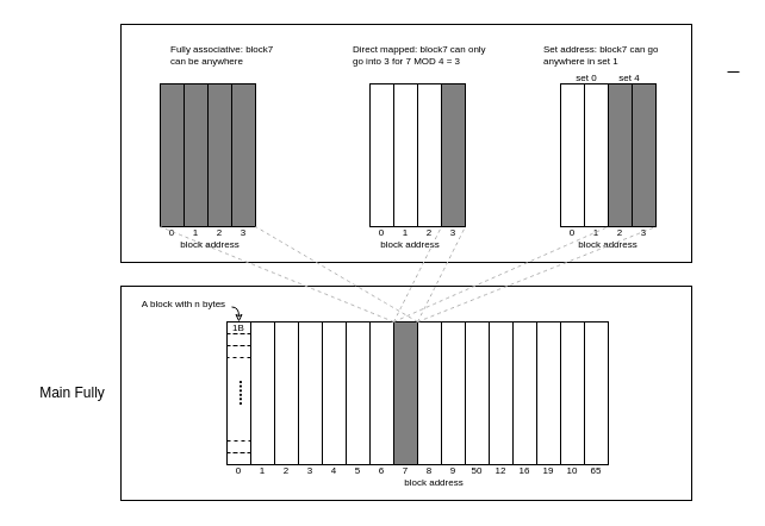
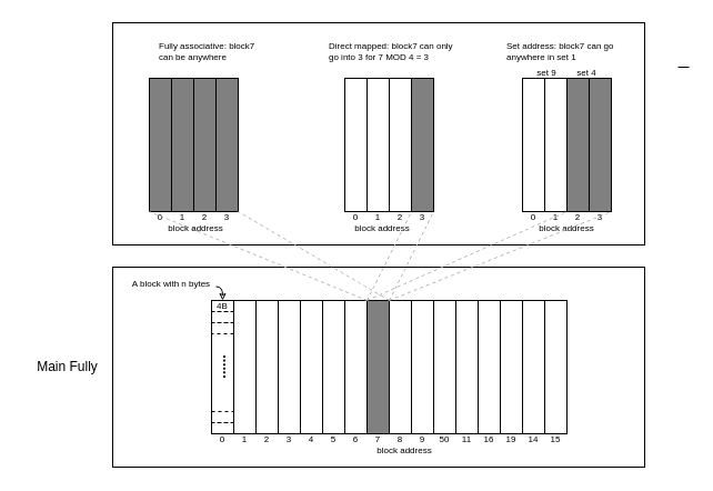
  <mxCell id="0" />
  <mxCell id="1" parent="0" />
  <mxCell id="2" value="" style="rounded=0;whiteSpace=wrap;html=1;" vertex="1" parent="1"><mxGeometry x="101" y="240" width="479" height="180" as="geometry" /></mxCell>
  <mxCell id="3" value="" style="rounded=0;whiteSpace=wrap;html=1;" vertex="1" parent="1"><mxGeometry x="101" y="20" width="479" height="200" as="geometry" /></mxCell>
  <mxCell id="4" value="" style="rounded=0;whiteSpace=wrap;html=1;fillColor=none;strokeColor=#000000;fillStyle=auto;strokeWidth=1;horizontal=0;verticalAlign=bottom;" vertex="1" parent="1"><mxGeometry x="190" y="270" width="20" height="120" as="geometry" /></mxCell>
  <mxCell id="5" value="0" style="text;html=1;strokeColor=none;fillColor=none;align=center;verticalAlign=middle;whiteSpace=wrap;rounded=0;fontSize=8;fontColor=#000000;" vertex="1" parent="1"><mxGeometry x="194" y="390" width="12" height="10" as="geometry" /></mxCell>
  <mxCell id="6" value="" style="rounded=0;whiteSpace=wrap;html=1;fillColor=none;strokeColor=#000000;fillStyle=auto;strokeWidth=1;" vertex="1" parent="1"><mxGeometry x="210" y="270" width="20" height="120" as="geometry" /></mxCell>
  <mxCell id="7" value="1" style="text;html=1;strokeColor=none;fillColor=none;align=center;verticalAlign=middle;whiteSpace=wrap;rounded=0;fontSize=8;fontColor=#000000;" vertex="1" parent="1"><mxGeometry x="214" y="390" width="12" height="10" as="geometry" /></mxCell>
  <mxCell id="8" value="" style="rounded=0;whiteSpace=wrap;html=1;fillColor=none;strokeColor=#000000;fillStyle=auto;strokeWidth=1;" vertex="1" parent="1"><mxGeometry x="230" y="270" width="20" height="120" as="geometry" /></mxCell>
  <mxCell id="9" value="2" style="text;html=1;strokeColor=none;fillColor=none;align=center;verticalAlign=middle;whiteSpace=wrap;rounded=0;fontSize=8;fontColor=#000000;" vertex="1" parent="1"><mxGeometry x="234" y="390" width="12" height="10" as="geometry" /></mxCell>
  <mxCell id="10" value="" style="rounded=0;whiteSpace=wrap;html=1;fillColor=none;strokeColor=#000000;fillStyle=auto;strokeWidth=1;" vertex="1" parent="1"><mxGeometry x="250" y="270" width="20" height="120" as="geometry" /></mxCell>
  <mxCell id="11" value="3" style="text;html=1;strokeColor=none;fillColor=none;align=center;verticalAlign=middle;whiteSpace=wrap;rounded=0;fontSize=8;fontColor=#000000;" vertex="1" parent="1"><mxGeometry x="254" y="390" width="12" height="10" as="geometry" /></mxCell>
  <mxCell id="12" value="" style="rounded=0;whiteSpace=wrap;html=1;fillColor=none;strokeColor=#000000;fillStyle=auto;strokeWidth=1;" vertex="1" parent="1"><mxGeometry x="270" y="270" width="20" height="120" as="geometry" /></mxCell>
  <mxCell id="13" value="4" style="text;html=1;strokeColor=none;fillColor=none;align=center;verticalAlign=middle;whiteSpace=wrap;rounded=0;fontSize=8;fontColor=#000000;" vertex="1" parent="1"><mxGeometry x="274" y="390" width="12" height="10" as="geometry" /></mxCell>
  <mxCell id="14" value="" style="rounded=0;whiteSpace=wrap;html=1;fillColor=none;strokeColor=#000000;fillStyle=auto;strokeWidth=1;" vertex="1" parent="1"><mxGeometry x="290" y="270" width="20" height="120" as="geometry" /></mxCell>
  <mxCell id="15" value="5" style="text;html=1;strokeColor=none;fillColor=none;align=center;verticalAlign=middle;whiteSpace=wrap;rounded=0;fontSize=8;fontColor=#000000;" vertex="1" parent="1"><mxGeometry x="294" y="390" width="12" height="10" as="geometry" /></mxCell>
  <mxCell id="16" value="" style="rounded=0;whiteSpace=wrap;html=1;fillColor=none;strokeColor=#000000;fillStyle=auto;strokeWidth=1;" vertex="1" parent="1"><mxGeometry x="310" y="270" width="20" height="120" as="geometry" /></mxCell>
  <mxCell id="17" value="6" style="text;html=1;strokeColor=none;fillColor=none;align=center;verticalAlign=middle;whiteSpace=wrap;rounded=0;fontSize=8;fontColor=#000000;" vertex="1" parent="1"><mxGeometry x="314" y="390" width="12" height="10" as="geometry" /></mxCell>
  <mxCell id="18" value="" style="rounded=0;whiteSpace=wrap;html=1;fillColor=#808080;strokeColor=#000000;fillStyle=auto;strokeWidth=1;" vertex="1" parent="1"><mxGeometry x="330" y="270" width="20" height="120" as="geometry" /></mxCell>
  <mxCell id="19" value="7" style="text;html=1;strokeColor=none;fillColor=none;align=center;verticalAlign=middle;whiteSpace=wrap;rounded=0;fontSize=8;fontColor=#000000;" vertex="1" parent="1"><mxGeometry x="334" y="390" width="12" height="10" as="geometry" /></mxCell>
  <mxCell id="20" value="" style="rounded=0;whiteSpace=wrap;html=1;fillColor=none;strokeColor=#000000;fillStyle=auto;strokeWidth=1;" vertex="1" parent="1"><mxGeometry x="350" y="270" width="20" height="120" as="geometry" /></mxCell>
  <mxCell id="21" value="8" style="text;html=1;strokeColor=none;fillColor=none;align=center;verticalAlign=middle;whiteSpace=wrap;rounded=0;fontSize=8;fontColor=#000000;" vertex="1" parent="1"><mxGeometry x="354" y="390" width="12" height="10" as="geometry" /></mxCell>
  <mxCell id="22" value="" style="rounded=0;whiteSpace=wrap;html=1;fillColor=none;strokeColor=#000000;fillStyle=auto;strokeWidth=1;" vertex="1" parent="1"><mxGeometry x="370" y="270" width="20" height="120" as="geometry" /></mxCell>
  <mxCell id="23" value="9" style="text;html=1;strokeColor=none;fillColor=none;align=center;verticalAlign=middle;whiteSpace=wrap;rounded=0;fontSize=8;fontColor=#000000;" vertex="1" parent="1"><mxGeometry x="374" y="390" width="12" height="10" as="geometry" /></mxCell>
  <mxCell id="24" value="" style="rounded=0;whiteSpace=wrap;html=1;fillColor=none;strokeColor=#000000;fillStyle=auto;strokeWidth=1;" vertex="1" parent="1"><mxGeometry x="390" y="270" width="20" height="120" as="geometry" /></mxCell>
  <mxCell id="25" value="50" style="text;html=1;strokeColor=none;fillColor=none;align=center;verticalAlign=middle;whiteSpace=wrap;rounded=0;fontSize=8;fontColor=#000000;" vertex="1" parent="1"><mxGeometry x="394" y="390" width="12" height="10" as="geometry" /></mxCell>
  <mxCell id="26" value="" style="rounded=0;whiteSpace=wrap;html=1;fillColor=none;strokeColor=#000000;fillStyle=auto;strokeWidth=1;" vertex="1" parent="1"><mxGeometry x="410" y="270" width="20" height="120" as="geometry" /></mxCell>
- <mxCell id="27" value="12" style="text;html=1;strokeColor=none;fillColor=none;align=center;verticalAlign=middle;whiteSpace=wrap;rounded=0;fontSize=8;fontColor=#000000;" vertex="1" parent="1"><mxGeometry x="414" y="390" width="12" height="10" as="geometry" /></mxCell>
+ <mxCell id="27" value="11" style="text;html=1;strokeColor=none;fillColor=none;align=center;verticalAlign=middle;whiteSpace=wrap;rounded=0;fontSize=8;fontColor=#000000;" vertex="1" parent="1"><mxGeometry x="414" y="390" width="12" height="10" as="geometry" /></mxCell>
  <mxCell id="28" value="" style="rounded=0;whiteSpace=wrap;html=1;fillColor=none;strokeColor=#000000;fillStyle=auto;strokeWidth=1;" vertex="1" parent="1"><mxGeometry x="430" y="270" width="20" height="120" as="geometry" /></mxCell>
  <mxCell id="29" value="16" style="text;html=1;strokeColor=none;fillColor=none;align=center;verticalAlign=middle;whiteSpace=wrap;rounded=0;fontSize=8;fontColor=#000000;" vertex="1" parent="1"><mxGeometry x="434" y="390" width="12" height="10" as="geometry" /></mxCell>
  <mxCell id="30" value="" style="rounded=0;whiteSpace=wrap;html=1;fillColor=none;strokeColor=#000000;fillStyle=auto;strokeWidth=1;" vertex="1" parent="1"><mxGeometry x="450" y="270" width="20" height="120" as="geometry" /></mxCell>
  <mxCell id="31" value="19" style="text;html=1;strokeColor=none;fillColor=none;align=center;verticalAlign=middle;whiteSpace=wrap;rounded=0;fontSize=8;fontColor=#000000;" vertex="1" parent="1"><mxGeometry x="454" y="390" width="12" height="10" as="geometry" /></mxCell>
  <mxCell id="32" value="" style="rounded=0;whiteSpace=wrap;html=1;fillColor=none;strokeColor=#000000;fillStyle=auto;strokeWidth=1;" vertex="1" parent="1"><mxGeometry x="470" y="270" width="20" height="120" as="geometry" /></mxCell>
- <mxCell id="33" value="10" style="text;html=1;strokeColor=none;fillColor=none;align=center;verticalAlign=middle;whiteSpace=wrap;rounded=0;fontSize=8;fontColor=#000000;" vertex="1" parent="1"><mxGeometry x="474" y="390" width="12" height="10" as="geometry" /></mxCell>
+ <mxCell id="33" value="14" style="text;html=1;strokeColor=none;fillColor=none;align=center;verticalAlign=middle;whiteSpace=wrap;rounded=0;fontSize=8;fontColor=#000000;" vertex="1" parent="1"><mxGeometry x="474" y="390" width="12" height="10" as="geometry" /></mxCell>
  <mxCell id="34" value="" style="rounded=0;whiteSpace=wrap;html=1;fillColor=none;strokeColor=#000000;fillStyle=auto;strokeWidth=1;" vertex="1" parent="1"><mxGeometry x="490" y="270" width="20" height="120" as="geometry" /></mxCell>
- <mxCell id="35" value="65" style="text;html=1;strokeColor=none;fillColor=none;align=center;verticalAlign=middle;whiteSpace=wrap;rounded=0;fontSize=8;fontColor=#000000;" vertex="1" parent="1"><mxGeometry x="494" y="390" width="12" height="10" as="geometry" /></mxCell>
+ <mxCell id="35" value="15" style="text;html=1;strokeColor=none;fillColor=none;align=center;verticalAlign=middle;whiteSpace=wrap;rounded=0;fontSize=8;fontColor=#000000;" vertex="1" parent="1"><mxGeometry x="494" y="390" width="12" height="10" as="geometry" /></mxCell>
  <mxCell id="36" value="" style="rounded=0;whiteSpace=wrap;html=1;fillColor=none;strokeColor=#000000;fillStyle=auto;strokeWidth=1;dashed=1;" vertex="1" parent="1"><mxGeometry x="190" y="270" width="20" height="10" as="geometry" /></mxCell>
  <mxCell id="37" value="" style="rounded=0;whiteSpace=wrap;html=1;fillColor=none;strokeColor=#000000;fillStyle=auto;strokeWidth=1;dashed=1;" vertex="1" parent="1"><mxGeometry x="190" y="280" width="20" height="10" as="geometry" /></mxCell>
  <mxCell id="38" value="" style="rounded=0;whiteSpace=wrap;html=1;fillColor=none;strokeColor=#000000;fillStyle=auto;strokeWidth=1;dashed=1;" vertex="1" parent="1"><mxGeometry x="190" y="290" width="20" height="10" as="geometry" /></mxCell>
  <mxCell id="39" value="" style="rounded=0;whiteSpace=wrap;html=1;fillColor=none;strokeColor=#000000;fillStyle=auto;strokeWidth=1;dashed=1;" vertex="1" parent="1"><mxGeometry x="190" y="380" width="20" height="10" as="geometry" /></mxCell>
  <mxCell id="40" value="" style="rounded=0;whiteSpace=wrap;html=1;fillColor=none;strokeColor=#000000;fillStyle=auto;strokeWidth=1;dashed=1;" vertex="1" parent="1"><mxGeometry x="190" y="370" width="20" height="10" as="geometry" /></mxCell>
- <mxCell id="41" value="1B" style="text;html=1;strokeColor=none;fillColor=none;align=center;verticalAlign=middle;whiteSpace=wrap;rounded=0;fontSize=8;" vertex="1" parent="1"><mxGeometry x="195" y="270" width="10" height="10" as="geometry" /></mxCell>
+ <mxCell id="41" value="4B" style="text;html=1;strokeColor=none;fillColor=none;align=center;verticalAlign=middle;whiteSpace=wrap;rounded=0;fontSize=8;" vertex="1" parent="1"><mxGeometry x="195" y="270" width="10" height="10" as="geometry" /></mxCell>
  <mxCell id="42" value="" style="rounded=0;whiteSpace=wrap;html=1;fillColor=#808080;strokeColor=#000000;fillStyle=auto;strokeWidth=1;" vertex="1" parent="1"><mxGeometry x="134" y="70" width="20" height="120" as="geometry" /></mxCell>
  <mxCell id="43" value="0" style="text;html=1;strokeColor=none;fillColor=none;align=center;verticalAlign=middle;whiteSpace=wrap;rounded=0;fontSize=8;fontColor=#000000;" vertex="1" parent="1"><mxGeometry x="138" y="190" width="12" height="10" as="geometry" /></mxCell>
  <mxCell id="44" value="" style="rounded=0;whiteSpace=wrap;html=1;fillColor=#808080;strokeColor=#000000;fillStyle=auto;strokeWidth=1;" vertex="1" parent="1"><mxGeometry x="154" y="70" width="20" height="120" as="geometry" /></mxCell>
  <mxCell id="45" value="1" style="text;html=1;strokeColor=none;fillColor=none;align=center;verticalAlign=middle;whiteSpace=wrap;rounded=0;fontSize=8;fontColor=#000000;" vertex="1" parent="1"><mxGeometry x="158" y="190" width="12" height="10" as="geometry" /></mxCell>
  <mxCell id="46" value="" style="rounded=0;whiteSpace=wrap;html=1;fillColor=#808080;strokeColor=#000000;fillStyle=auto;strokeWidth=1;" vertex="1" parent="1"><mxGeometry x="174" y="70" width="20" height="120" as="geometry" /></mxCell>
  <mxCell id="47" value="2" style="text;html=1;strokeColor=none;fillColor=none;align=center;verticalAlign=middle;whiteSpace=wrap;rounded=0;fontSize=8;fontColor=#000000;" vertex="1" parent="1"><mxGeometry x="178" y="190" width="12" height="10" as="geometry" /></mxCell>
  <mxCell id="48" value="" style="rounded=0;whiteSpace=wrap;html=1;fillColor=#808080;strokeColor=#000000;fillStyle=auto;strokeWidth=1;" vertex="1" parent="1"><mxGeometry x="194" y="70" width="20" height="120" as="geometry" /></mxCell>
  <mxCell id="49" value="3" style="text;html=1;strokeColor=none;fillColor=none;align=center;verticalAlign=middle;whiteSpace=wrap;rounded=0;fontSize=8;fontColor=#000000;" vertex="1" parent="1"><mxGeometry x="198" y="190" width="12" height="10" as="geometry" /></mxCell>
  <mxCell id="50" value="" style="rounded=0;whiteSpace=wrap;html=1;fillColor=none;strokeColor=#000000;fillStyle=auto;strokeWidth=1;" vertex="1" parent="1"><mxGeometry x="310" y="70" width="20" height="120" as="geometry" /></mxCell>
  <mxCell id="51" value="0" style="text;html=1;strokeColor=none;fillColor=none;align=center;verticalAlign=middle;whiteSpace=wrap;rounded=0;fontSize=8;fontColor=#000000;" vertex="1" parent="1"><mxGeometry x="314" y="190" width="12" height="10" as="geometry" /></mxCell>
  <mxCell id="52" value="" style="rounded=0;whiteSpace=wrap;html=1;fillColor=none;strokeColor=#000000;fillStyle=auto;strokeWidth=1;" vertex="1" parent="1"><mxGeometry x="330" y="70" width="20" height="120" as="geometry" /></mxCell>
  <mxCell id="53" value="1" style="text;html=1;strokeColor=none;fillColor=none;align=center;verticalAlign=middle;whiteSpace=wrap;rounded=0;fontSize=8;fontColor=#000000;" vertex="1" parent="1"><mxGeometry x="334" y="190" width="12" height="10" as="geometry" /></mxCell>
  <mxCell id="54" value="" style="rounded=0;whiteSpace=wrap;html=1;fillColor=none;strokeColor=#000000;fillStyle=auto;strokeWidth=1;" vertex="1" parent="1"><mxGeometry x="350" y="70" width="20" height="120" as="geometry" /></mxCell>
  <mxCell id="55" value="2" style="text;html=1;strokeColor=none;fillColor=none;align=center;verticalAlign=middle;whiteSpace=wrap;rounded=0;fontSize=8;fontColor=#000000;" vertex="1" parent="1"><mxGeometry x="354" y="190" width="12" height="10" as="geometry" /></mxCell>
  <mxCell id="56" value="" style="rounded=0;whiteSpace=wrap;html=1;fillColor=#808080;strokeColor=#000000;fillStyle=auto;strokeWidth=1;" vertex="1" parent="1"><mxGeometry x="370" y="70" width="20" height="120" as="geometry" /></mxCell>
  <mxCell id="57" value="3" style="text;html=1;strokeColor=none;fillColor=none;align=center;verticalAlign=middle;whiteSpace=wrap;rounded=0;fontSize=8;fontColor=#000000;" vertex="1" parent="1"><mxGeometry x="374" y="190" width="12" height="10" as="geometry" /></mxCell>
  <mxCell id="58" value="" style="rounded=0;whiteSpace=wrap;html=1;fillColor=none;strokeColor=#000000;fillStyle=auto;strokeWidth=1;" vertex="1" parent="1"><mxGeometry x="470" y="70" width="20" height="120" as="geometry" /></mxCell>
  <mxCell id="59" value="0" style="text;html=1;strokeColor=none;fillColor=none;align=center;verticalAlign=middle;whiteSpace=wrap;rounded=0;fontSize=8;fontColor=#000000;" vertex="1" parent="1"><mxGeometry x="474" y="190" width="12" height="10" as="geometry" /></mxCell>
  <mxCell id="60" value="" style="rounded=0;whiteSpace=wrap;html=1;fillColor=none;strokeColor=#000000;fillStyle=auto;strokeWidth=1;" vertex="1" parent="1"><mxGeometry x="490" y="70" width="20" height="120" as="geometry" /></mxCell>
  <mxCell id="61" value="1" style="text;html=1;strokeColor=none;fillColor=none;align=center;verticalAlign=middle;whiteSpace=wrap;rounded=0;fontSize=8;fontColor=#000000;" vertex="1" parent="1"><mxGeometry x="494" y="190" width="12" height="10" as="geometry" /></mxCell>
  <mxCell id="62" value="" style="rounded=0;whiteSpace=wrap;html=1;fillColor=#808080;strokeColor=#000000;fillStyle=auto;strokeWidth=1;" vertex="1" parent="1"><mxGeometry x="510" y="70" width="20" height="120" as="geometry" /></mxCell>
  <mxCell id="63" value="2" style="text;html=1;strokeColor=none;fillColor=none;align=center;verticalAlign=middle;whiteSpace=wrap;rounded=0;fontSize=8;fontColor=#000000;" vertex="1" parent="1"><mxGeometry x="514" y="190" width="12" height="10" as="geometry" /></mxCell>
  <mxCell id="64" value="" style="rounded=0;whiteSpace=wrap;html=1;fillColor=#808080;strokeColor=#000000;fillStyle=auto;strokeWidth=1;" vertex="1" parent="1"><mxGeometry x="530" y="70" width="20" height="120" as="geometry" /></mxCell>
  <mxCell id="65" value="3" style="text;html=1;strokeColor=none;fillColor=none;align=center;verticalAlign=middle;whiteSpace=wrap;rounded=0;fontSize=8;fontColor=#000000;" vertex="1" parent="1"><mxGeometry x="534" y="190" width="12" height="10" as="geometry" /></mxCell>
  <mxCell id="66" value="......" style="text;html=1;strokeColor=none;fillColor=none;align=center;verticalAlign=middle;whiteSpace=wrap;rounded=0;fontSize=13;rotation=90;fontStyle=1" vertex="1" parent="1"><mxGeometry x="186" y="325" width="40" height="10" as="geometry" /></mxCell>
  <mxCell id="67" value="block address" style="text;html=1;strokeColor=none;fillColor=none;align=center;verticalAlign=middle;whiteSpace=wrap;rounded=0;fontSize=8;" vertex="1" parent="1"><mxGeometry x="334" y="400" width="60" height="10" as="geometry" /></mxCell>
  <mxCell id="68" value="block address" style="text;html=1;strokeColor=none;fillColor=none;align=center;verticalAlign=middle;whiteSpace=wrap;rounded=0;fontSize=8;" vertex="1" parent="1"><mxGeometry x="314" y="200" width="60" height="10" as="geometry" /></mxCell>
  <mxCell id="69" value="block address" style="text;html=1;strokeColor=none;fillColor=none;align=center;verticalAlign=middle;whiteSpace=wrap;rounded=0;fontSize=8;" vertex="1" parent="1"><mxGeometry x="480" y="200" width="60" height="10" as="geometry" /></mxCell>
  <mxCell id="70" value="" style="endArrow=none;html=1;fontSize=12;startSize=8;endSize=8;curved=1;entryX=0;entryY=1;entryDx=0;entryDy=0;exitX=0;exitY=0;exitDx=0;exitDy=0;dashed=1;strokeColor=#B3B3B3;" edge="1" parent="1" source="18" target="42"><mxGeometry width="50" height="50" relative="1" as="geometry"><mxPoint x="330" y="280" as="sourcePoint" /><mxPoint x="380" y="230" as="targetPoint" /></mxGeometry></mxCell>
  <mxCell id="71" value="" style="endArrow=none;html=1;fontSize=12;startSize=8;endSize=8;curved=1;entryX=0;entryY=1;entryDx=0;entryDy=0;exitX=0;exitY=0;exitDx=0;exitDy=0;dashed=1;strokeColor=#B3B3B3;" edge="1" parent="1" source="20"><mxGeometry width="50" height="50" relative="1" as="geometry"><mxPoint x="410" y="250" as="sourcePoint" /><mxPoint x="214" y="190" as="targetPoint" /></mxGeometry></mxCell>
  <mxCell id="72" value="block address" style="text;html=1;strokeColor=none;fillColor=none;align=center;verticalAlign=middle;whiteSpace=wrap;rounded=0;fontSize=8;" vertex="1" parent="1"><mxGeometry x="146" y="200" width="60" height="10" as="geometry" /></mxCell>
  <mxCell id="73" value="" style="endArrow=none;html=1;fontSize=12;startSize=8;endSize=8;curved=1;entryX=1;entryY=1;entryDx=0;entryDy=0;exitX=0;exitY=0;exitDx=0;exitDy=0;dashed=1;strokeColor=#B3B3B3;" edge="1" parent="1" source="20" target="56"><mxGeometry width="50" height="50" relative="1" as="geometry"><mxPoint x="360" y="260" as="sourcePoint" /><mxPoint x="224" y="200" as="targetPoint" /></mxGeometry></mxCell>
  <mxCell id="74" value="" style="endArrow=none;html=1;fontSize=12;startSize=8;endSize=8;curved=1;entryX=0;entryY=1;entryDx=0;entryDy=0;exitX=0;exitY=0;exitDx=0;exitDy=0;dashed=1;strokeColor=#B3B3B3;" edge="1" parent="1" source="18" target="56"><mxGeometry width="50" height="50" relative="1" as="geometry"><mxPoint x="360" y="260" as="sourcePoint" /><mxPoint x="400" y="200" as="targetPoint" /></mxGeometry></mxCell>
  <mxCell id="75" value="" style="endArrow=none;html=1;fontSize=12;startSize=8;endSize=8;curved=1;entryX=1;entryY=1;entryDx=0;entryDy=0;exitX=0;exitY=0;exitDx=0;exitDy=0;dashed=1;strokeColor=#B3B3B3;" edge="1" parent="1" source="20" target="64"><mxGeometry width="50" height="50" relative="1" as="geometry"><mxPoint x="360" y="260" as="sourcePoint" /><mxPoint x="400" y="200" as="targetPoint" /></mxGeometry></mxCell>
  <mxCell id="76" value="" style="endArrow=none;html=1;fontSize=12;startSize=8;endSize=8;curved=1;entryX=0;entryY=1;entryDx=0;entryDy=0;exitX=0;exitY=0;exitDx=0;exitDy=0;dashed=1;strokeColor=#B3B3B3;" edge="1" parent="1" source="18" target="62"><mxGeometry width="50" height="50" relative="1" as="geometry"><mxPoint x="360" y="260" as="sourcePoint" /><mxPoint x="560" y="200" as="targetPoint" /></mxGeometry></mxCell>
  <mxCell id="77" value="A block with n bytes" style="text;html=1;strokeColor=none;fillColor=none;align=center;verticalAlign=middle;whiteSpace=wrap;rounded=0;fontSize=8;rotation=0;" vertex="1" parent="1"><mxGeometry x="114" y="250" width="80" height="10" as="geometry" /></mxCell>
  <mxCell id="78" value="" style="endArrow=classic;html=1;rounded=0;entryX=0.5;entryY=0;entryDx=0;entryDy=0;exitX=1;exitY=0.75;exitDx=0;exitDy=0;edgeStyle=orthogonalEdgeStyle;curved=1;endFill=0;endSize=4;" edge="1" parent="1" source="77" target="41"><mxGeometry width="50" height="50" relative="1" as="geometry"><mxPoint x="250" y="310" as="sourcePoint" /><mxPoint x="300" y="260" as="targetPoint" /></mxGeometry></mxCell>
  <mxCell id="79" value="Fully associative: block7 can be anywhere" style="text;whiteSpace=wrap;fontSize=8;" vertex="1" parent="1"><mxGeometry x="141" y="30" width="90" height="30" as="geometry" /></mxCell>
  <mxCell id="80" value="Main Fully" style="text;html=1;strokeColor=none;fillColor=none;align=center;verticalAlign=middle;whiteSpace=wrap;rounded=0;" vertex="1" parent="1"><mxGeometry x="20" y="315" width="81" height="30" as="geometry" /></mxCell>
  <mxCell id="81" value="Direct mapped: block7 can only go into 3 for 7 MOD 4 = 3" style="text;whiteSpace=wrap;fontSize=8;" vertex="1" parent="1"><mxGeometry x="294" y="30" width="120" height="30" as="geometry" /></mxCell>
  <mxCell id="82" value="Set address: block7 can go anywhere in set 1" style="text;whiteSpace=wrap;fontSize=8;" vertex="1" parent="1"><mxGeometry x="454" y="30" width="120" height="30" as="geometry" /></mxCell>
- <mxCell id="83" value="set 0" style="text;html=1;strokeColor=none;fillColor=none;align=center;verticalAlign=middle;whiteSpace=wrap;rounded=0;fontSize=8;" vertex="1" parent="1"><mxGeometry x="480" y="60" width="24" height="10" as="geometry" /></mxCell>
+ <mxCell id="83" value="set 9" style="text;html=1;strokeColor=none;fillColor=none;align=center;verticalAlign=middle;whiteSpace=wrap;rounded=0;fontSize=8;" vertex="1" parent="1"><mxGeometry x="480" y="60" width="24" height="10" as="geometry" /></mxCell>
  <mxCell id="84" value="set 4" style="text;html=1;strokeColor=none;fillColor=none;align=center;verticalAlign=middle;whiteSpace=wrap;rounded=0;fontSize=8;" vertex="1" parent="1"><mxGeometry x="516" y="60" width="24" height="10" as="geometry" /></mxCell>
  <mxCell id="85" value="" style="endArrow=none;html=1;rounded=0;" edge="1" parent="1"><mxGeometry width="50" height="50" relative="1" as="geometry"><mxPoint x="620" y="60" as="sourcePoint" /><mxPoint x="610" y="60" as="targetPoint" /></mxGeometry></mxCell>
